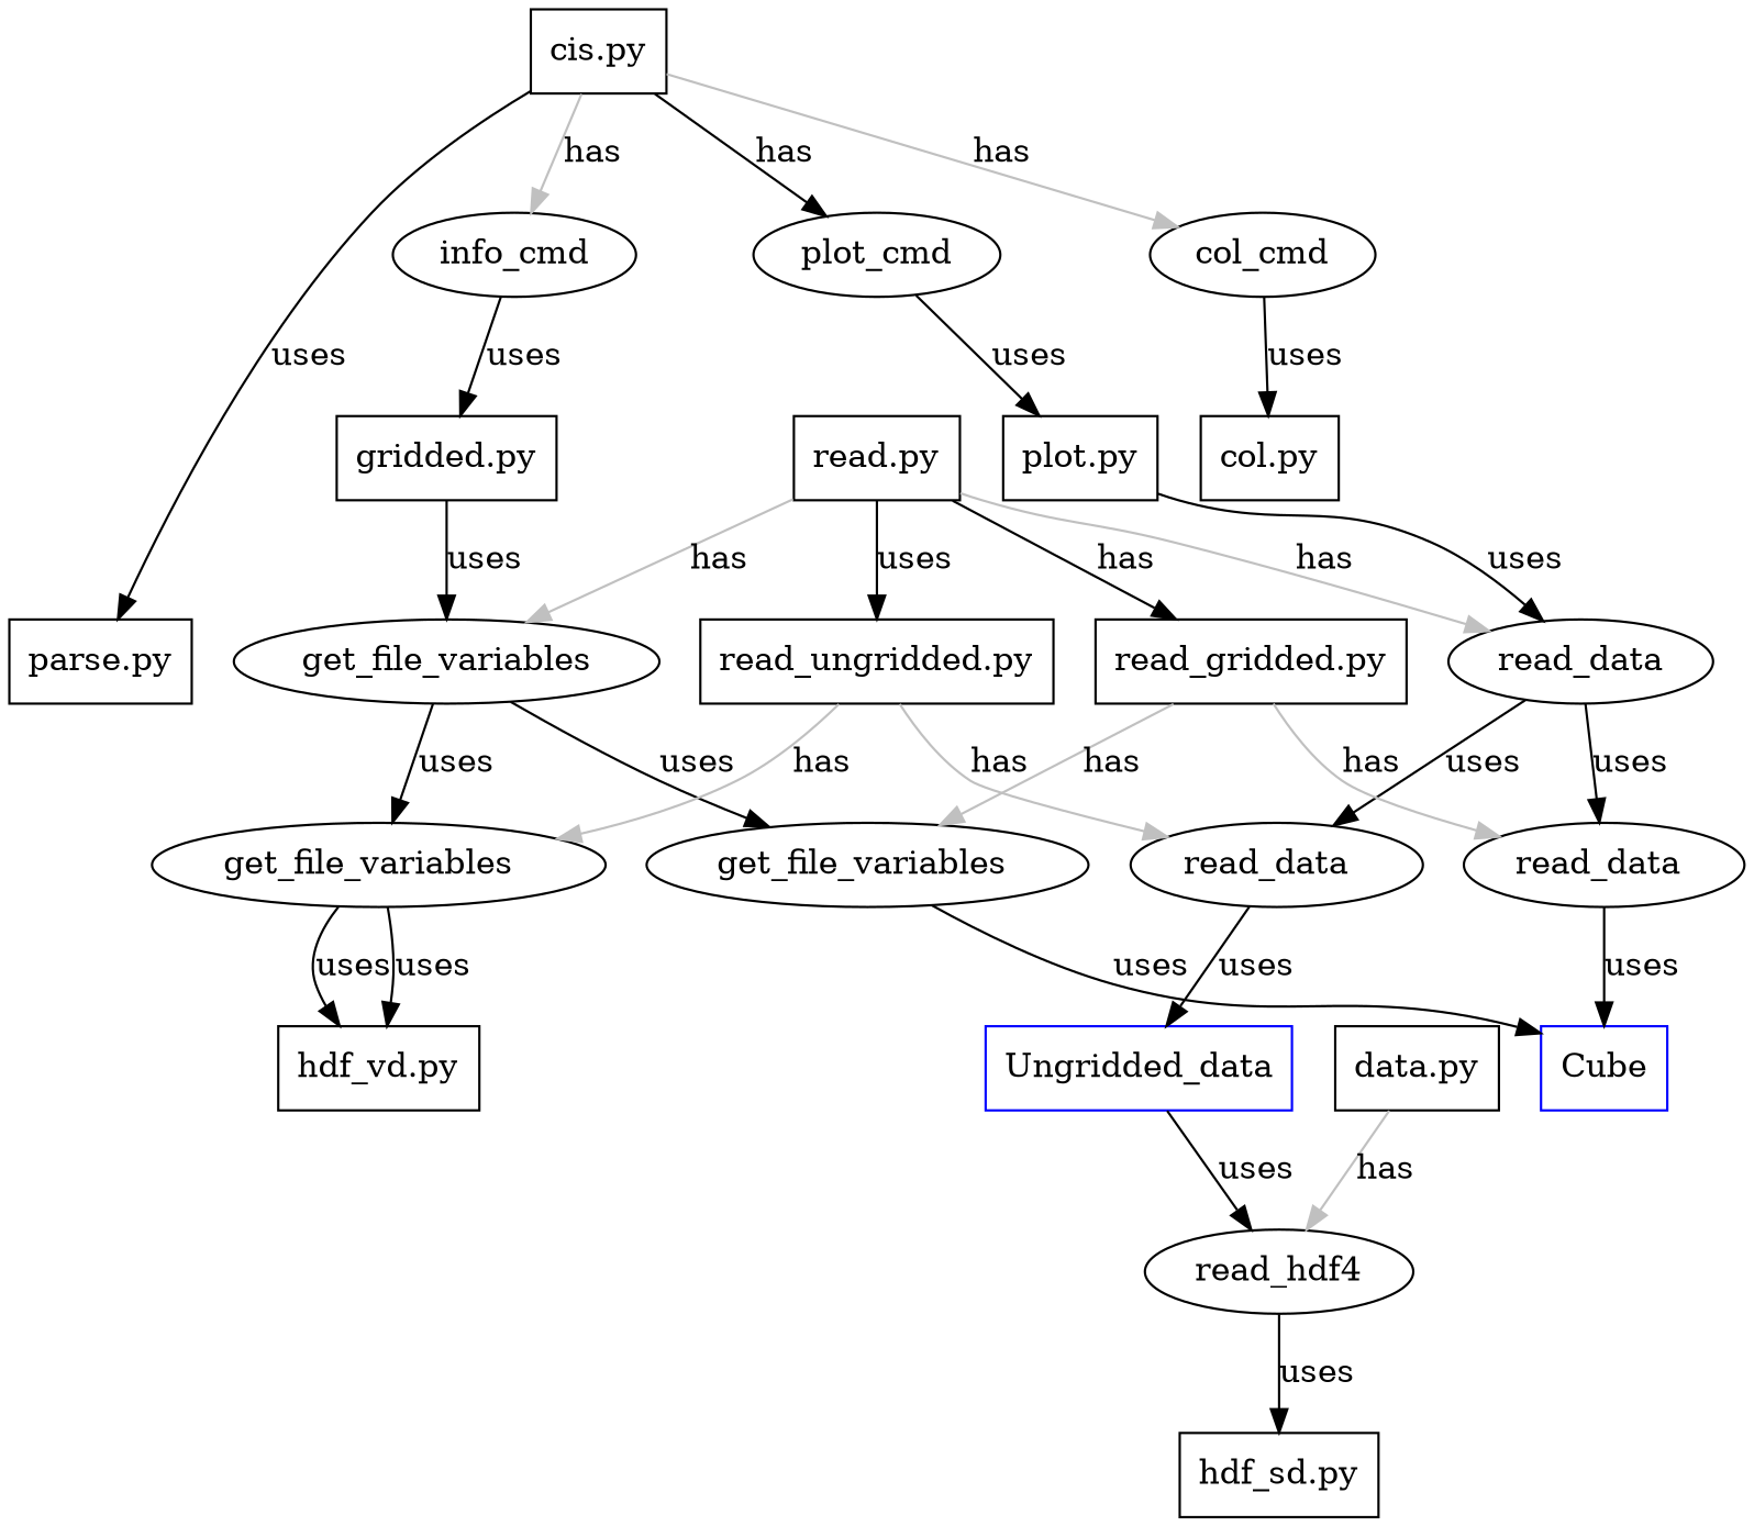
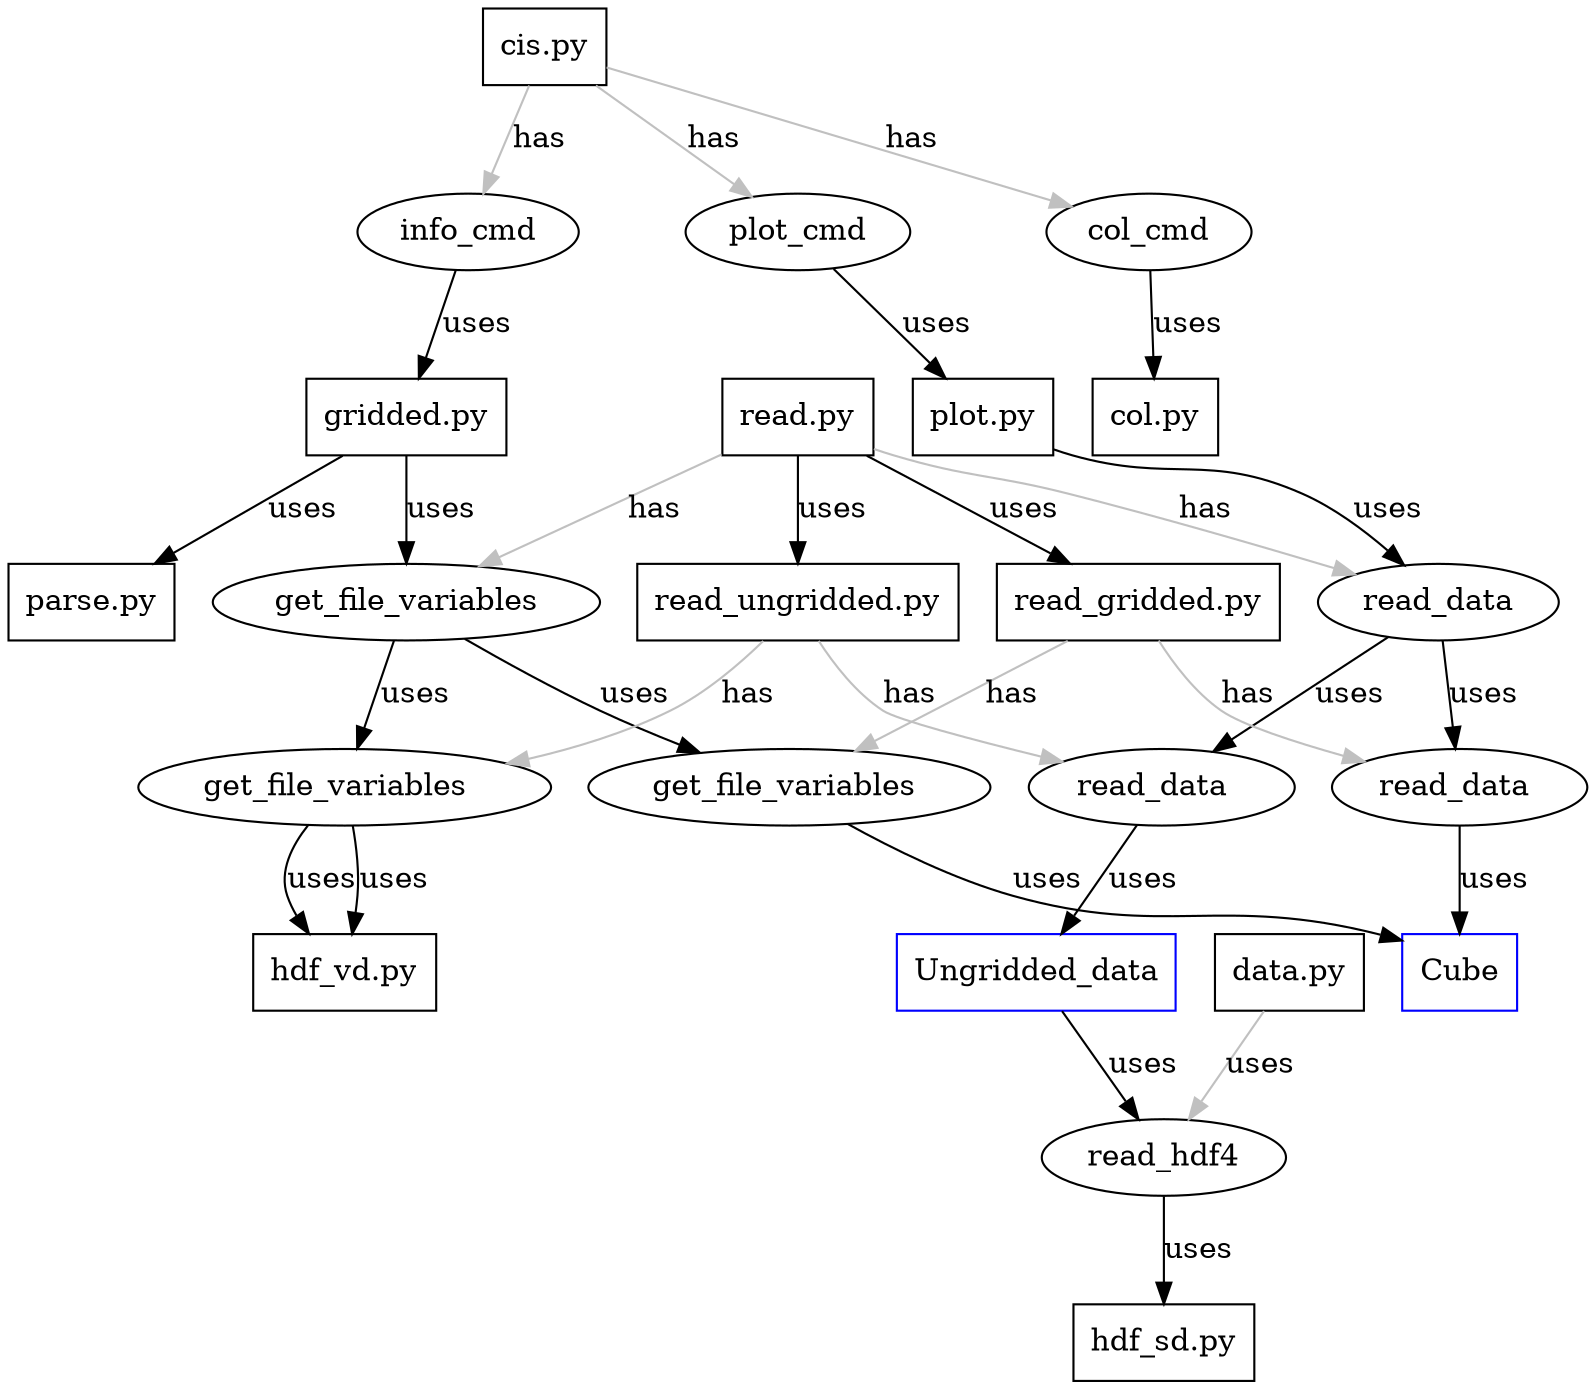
  digraph {
    node [shape=box]
    "cis.py"
    "parse.py"
    info_cmd [shape=""]
    plot_cmd [shape=""]
    col_cmd [shape=""]
    n6 [label="gridded.py"]
    "plot.py"
    "col.py"
    get_file_variables [shape=""]
    "get_file_variables " [shape=""]
    "get_file_variables  " [shape=""]
    read_data [shape=""]
    "read_data " [shape=""]
    "read_data  " [shape=""]
    "read.py"
    "read_gridded.py"
    "read_ungridded.py"
    Cube [color=blue]
    "hdf_vd.py"
    Ungridded_data [color=blue]
    n21 [label="data.py"]
    read_hdf4 [shape=""]
    "hdf_sd.py"
-   "cis.py" -> "parse.py" [label=uses]
+   n6 -> "parse.py" [label=uses]
    "cis.py" -> info_cmd [color=grey label=has]
-   "cis.py" -> plot_cmd [color=black label=has]
+   "cis.py" -> plot_cmd [color=grey label=has]
    "cis.py" -> col_cmd [color=grey label=has]
    info_cmd -> n6 [label=uses]
    plot_cmd -> "plot.py" [label=uses]
    col_cmd -> "col.py" [label=uses]
    n6 -> get_file_variables [label=uses]
    "plot.py" -> read_data [label=uses]
    get_file_variables -> "get_file_variables " [label=uses]
    get_file_variables -> "get_file_variables  " [label=uses]
    "get_file_variables " -> Cube [label=uses]
    "get_file_variables  " -> "hdf_vd.py" [label=uses]
    "get_file_variables  " -> "hdf_vd.py" [label=uses]
    read_data -> "read_data " [label=uses]
    read_data -> "read_data  " [label=uses]
    "read_data " -> Cube [label=uses]
    "read_data  " -> Ungridded_data [label=uses]
    "read.py" -> get_file_variables [color=grey label=has]
    "read.py" -> read_data [color=grey label=has]
-   "read.py" -> "read_gridded.py" [label=has]
+   "read.py" -> "read_gridded.py" [label=uses]
    "read.py" -> "read_ungridded.py" [label=uses]
    "read_gridded.py" -> "get_file_variables " [color=grey label=has]
    "read_gridded.py" -> "read_data " [color=grey label=has]
    "read_ungridded.py" -> "get_file_variables  " [color=grey label=has]
    "read_ungridded.py" -> "read_data  " [color=grey label=has]
    Ungridded_data -> read_hdf4 [label=uses]
-   n21 -> read_hdf4 [color=grey label=has]
+   n21 -> read_hdf4 [color=grey label=uses]
    read_hdf4 -> "hdf_sd.py" [label=uses]
  }
